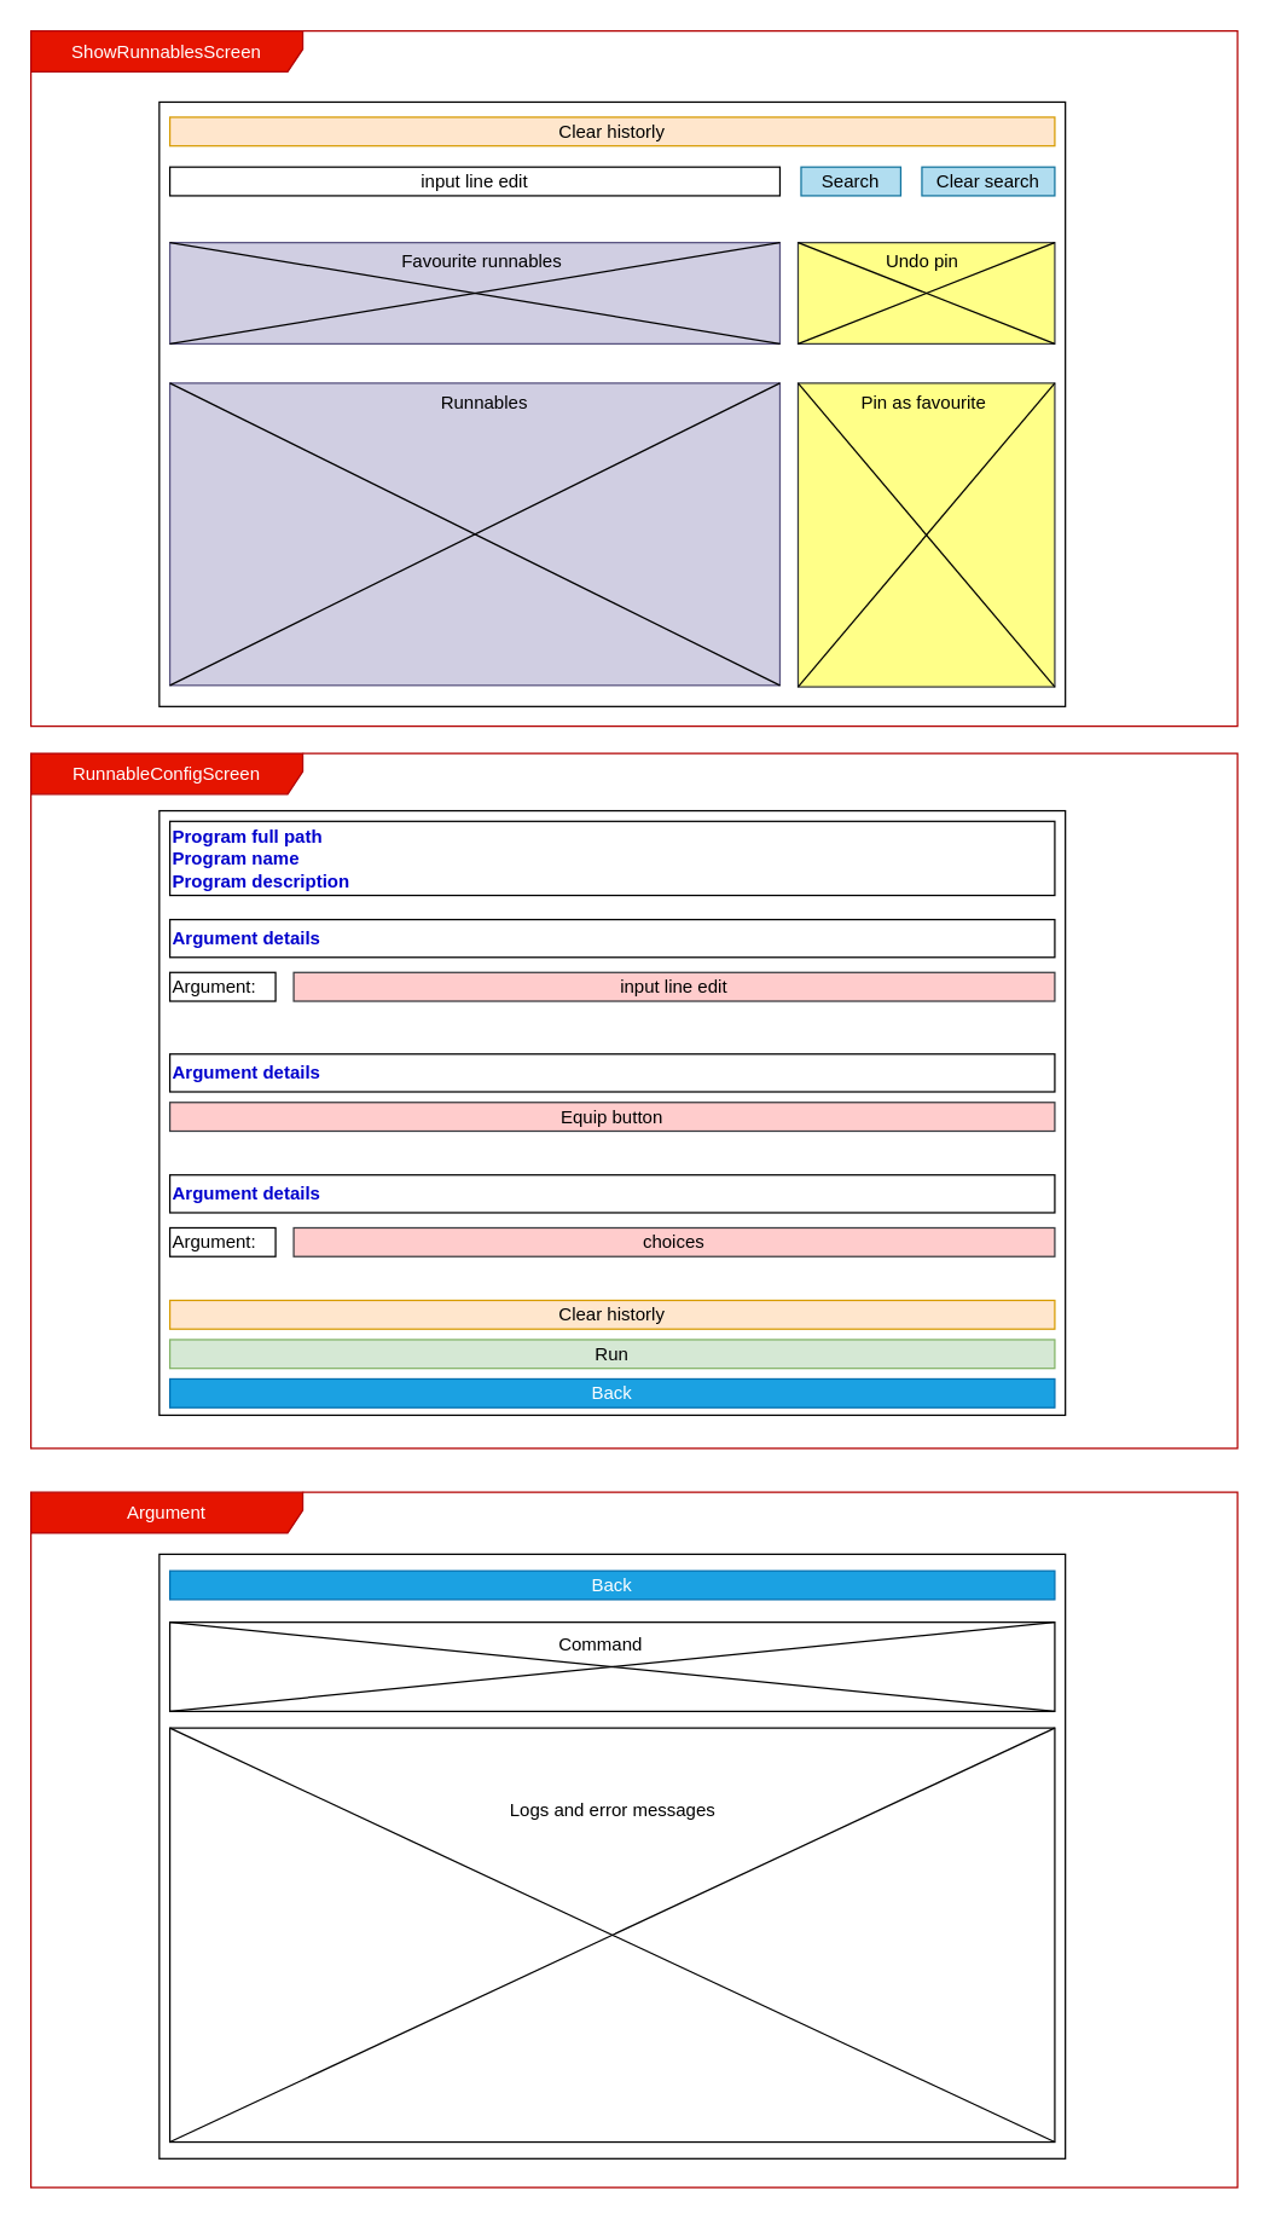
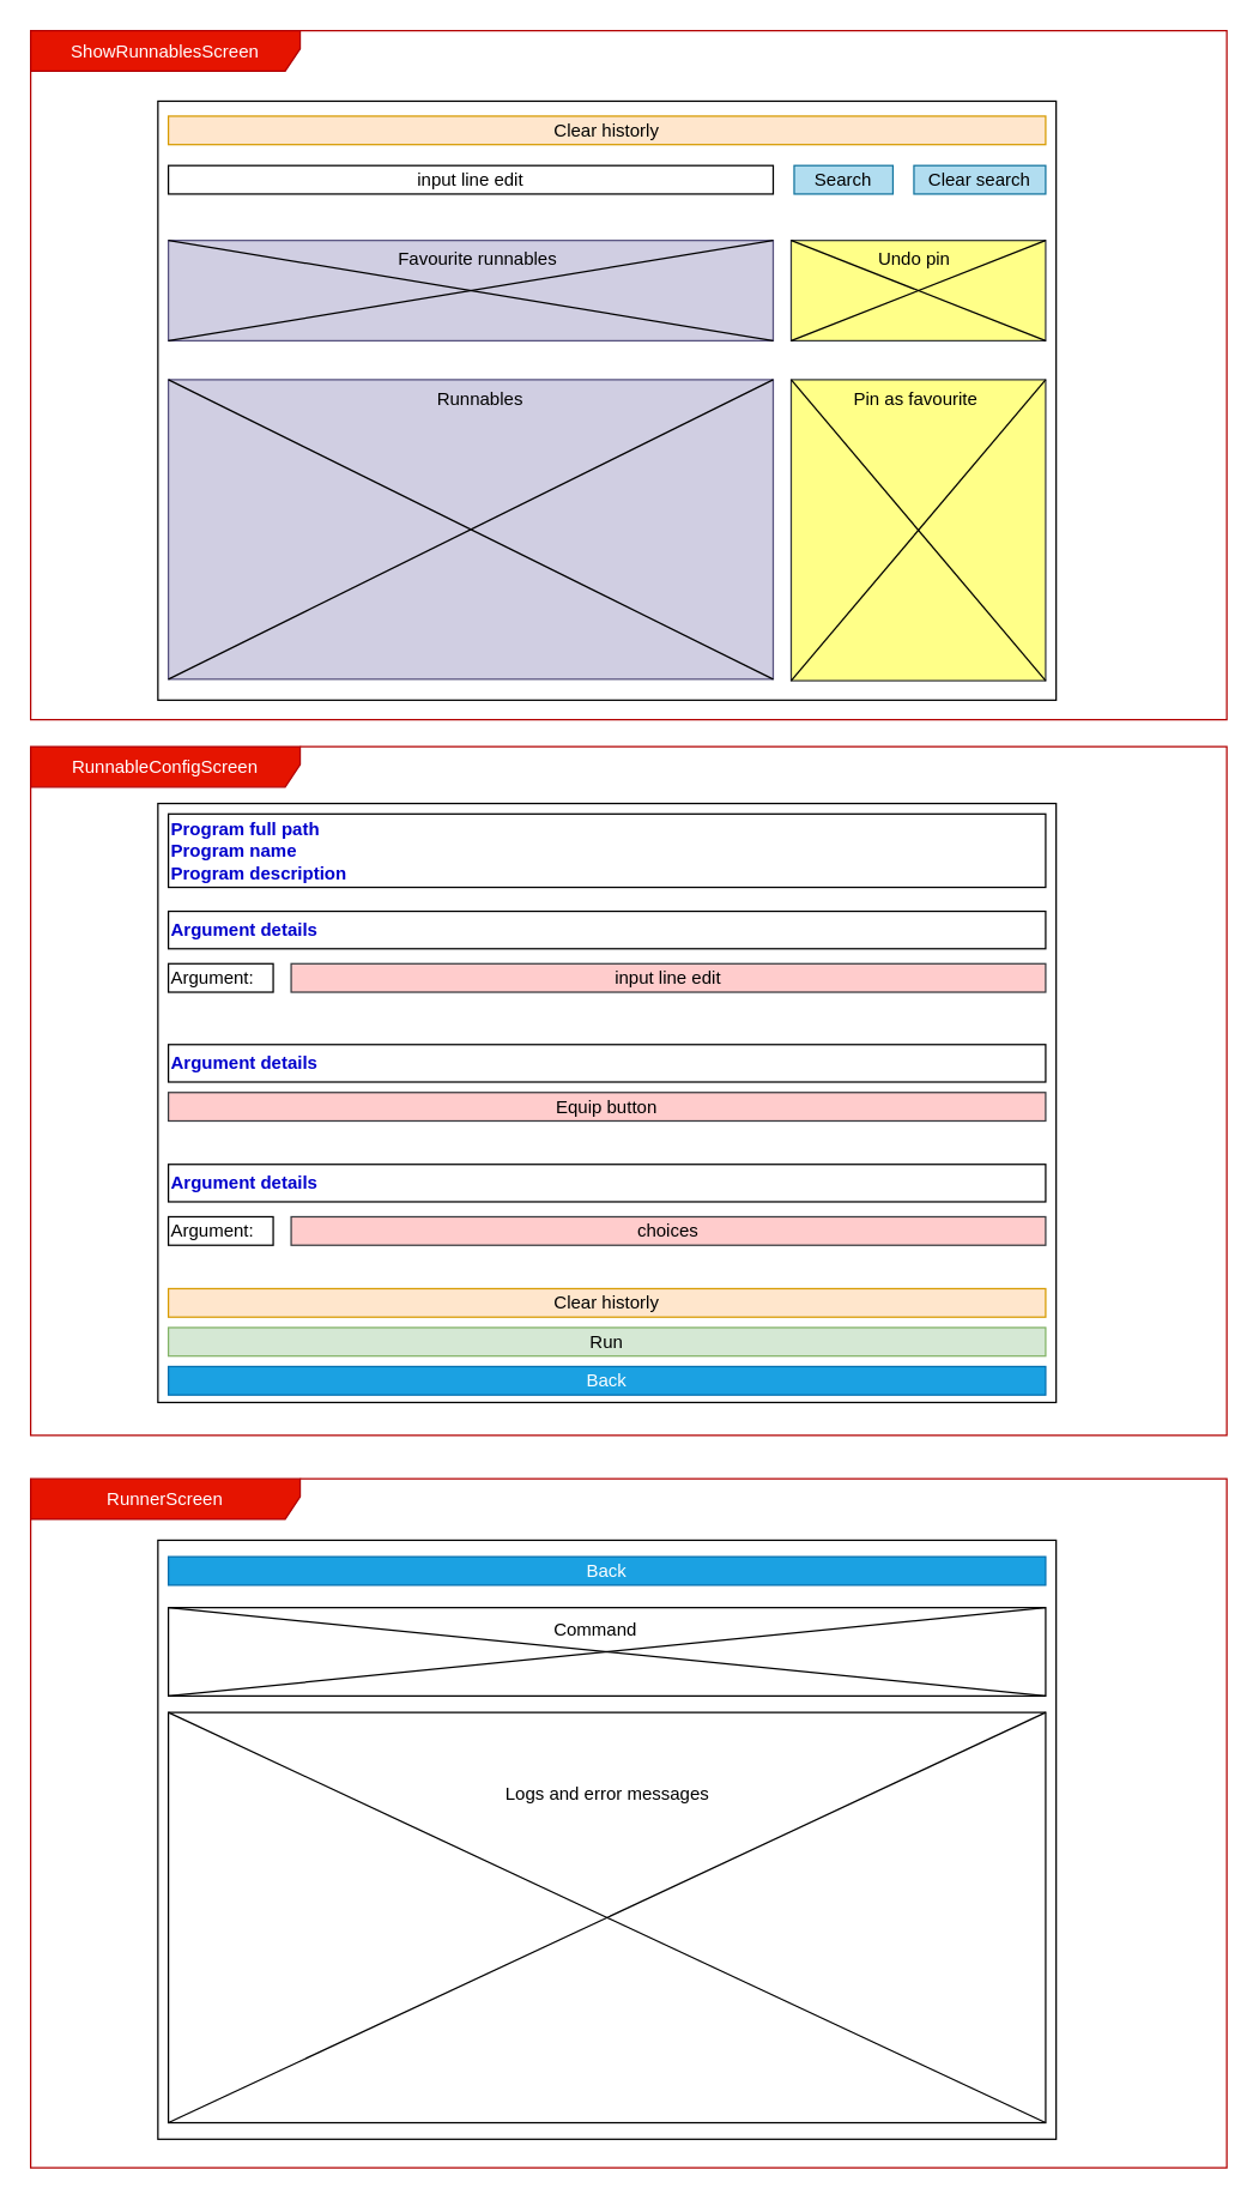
  <mxCell id="0" />
  <mxCell id="1" parent="0" />
  <mxCell id="2" value="" style="rounded=0;whiteSpace=wrap;html=1;" vertex="1" parent="1"><mxGeometry x="105" y="67" width="600" height="400" as="geometry" /></mxCell>
  <mxCell id="3" value="Clear historly" style="rounded=0;whiteSpace=wrap;html=1;fillColor=#ffe6cc;strokeColor=#d79b00;" vertex="1" parent="1"><mxGeometry x="112" y="77" width="586" height="19" as="geometry" /></mxCell>
  <mxCell id="4" value="input line edit" style="rounded=0;whiteSpace=wrap;html=1;" vertex="1" parent="1"><mxGeometry x="112" y="110" width="404" height="19" as="geometry" /></mxCell>
  <mxCell id="5" value="Search" style="rounded=0;whiteSpace=wrap;html=1;fillColor=#b1ddf0;strokeColor=#10739e;" vertex="1" parent="1"><mxGeometry x="530" y="110" width="66" height="19" as="geometry" /></mxCell>
  <mxCell id="6" value="Clear search" style="rounded=0;whiteSpace=wrap;html=1;fillColor=#b1ddf0;strokeColor=#10739e;" vertex="1" parent="1"><mxGeometry x="610" y="110" width="88" height="19" as="geometry" /></mxCell>
  <mxCell id="7" value="" style="rounded=0;whiteSpace=wrap;html=1;fillColor=#d0cee2;strokeColor=#56517e;" vertex="1" parent="1"><mxGeometry x="112" y="160" width="404" height="67" as="geometry" /></mxCell>
  <mxCell id="8" value="" style="endArrow=none;html=1;rounded=0;exitX=0;exitY=1;exitDx=0;exitDy=0;entryX=1;entryY=0;entryDx=0;entryDy=0;" edge="1" parent="1" source="7" target="7"><mxGeometry width="50" height="50" relative="1" as="geometry"><mxPoint x="594" y="376" as="sourcePoint" /><mxPoint x="644" y="326" as="targetPoint" /></mxGeometry></mxCell>
  <mxCell id="9" value="" style="endArrow=none;html=1;rounded=0;exitX=0;exitY=0;exitDx=0;exitDy=0;entryX=1;entryY=1;entryDx=0;entryDy=0;" edge="1" parent="1" source="7" target="7"><mxGeometry width="50" height="50" relative="1" as="geometry"><mxPoint x="122" y="237" as="sourcePoint" /><mxPoint x="526" y="170" as="targetPoint" /></mxGeometry></mxCell>
  <mxCell id="10" value="Favourite runnables&amp;nbsp;" style="text;html=1;align=center;verticalAlign=middle;resizable=0;points=[];autosize=1;strokeColor=none;fillColor=none;" vertex="1" parent="1"><mxGeometry x="256" y="160" width="127" height="26" as="geometry" /></mxCell>
  <mxCell id="11" value="" style="rounded=0;whiteSpace=wrap;html=1;fillColor=#ffff88;strokeColor=#36393d;" vertex="1" parent="1"><mxGeometry x="528" y="160" width="170" height="67" as="geometry" /></mxCell>
  <mxCell id="12" value="" style="endArrow=none;html=1;rounded=0;exitX=0;exitY=1;exitDx=0;exitDy=0;entryX=1;entryY=0;entryDx=0;entryDy=0;" edge="1" parent="1" source="11" target="11"><mxGeometry width="50" height="50" relative="1" as="geometry"><mxPoint x="122" y="237" as="sourcePoint" /><mxPoint x="526" y="170" as="targetPoint" /></mxGeometry></mxCell>
  <mxCell id="13" value="" style="endArrow=none;html=1;rounded=0;exitX=0;exitY=0;exitDx=0;exitDy=0;entryX=1;entryY=1;entryDx=0;entryDy=0;" edge="1" parent="1" source="11" target="11"><mxGeometry width="50" height="50" relative="1" as="geometry"><mxPoint x="538" y="237" as="sourcePoint" /><mxPoint x="708" y="170" as="targetPoint" /></mxGeometry></mxCell>
  <mxCell id="14" value="Undo pin" style="text;html=1;align=center;verticalAlign=middle;resizable=0;points=[];autosize=1;strokeColor=none;fillColor=none;" vertex="1" parent="1"><mxGeometry x="577" y="160" width="66" height="26" as="geometry" /></mxCell>
  <mxCell id="15" value="" style="rounded=0;whiteSpace=wrap;html=1;fillColor=#d0cee2;strokeColor=#56517e;" vertex="1" parent="1"><mxGeometry x="112" y="253" width="404" height="200" as="geometry" /></mxCell>
  <mxCell id="16" value="" style="endArrow=none;html=1;rounded=0;exitX=0;exitY=1;exitDx=0;exitDy=0;entryX=1;entryY=0;entryDx=0;entryDy=0;" edge="1" parent="1" source="15" target="15"><mxGeometry width="50" height="50" relative="1" as="geometry"><mxPoint x="594" y="469" as="sourcePoint" /><mxPoint x="644" y="419" as="targetPoint" /></mxGeometry></mxCell>
  <mxCell id="17" value="" style="endArrow=none;html=1;rounded=0;exitX=0;exitY=0;exitDx=0;exitDy=0;entryX=1;entryY=1;entryDx=0;entryDy=0;" edge="1" parent="1" source="15" target="15"><mxGeometry width="50" height="50" relative="1" as="geometry"><mxPoint x="122" y="330" as="sourcePoint" /><mxPoint x="526" y="263" as="targetPoint" /></mxGeometry></mxCell>
  <mxCell id="18" value="Runnables" style="text;html=1;align=center;verticalAlign=middle;resizable=0;points=[];autosize=1;strokeColor=none;fillColor=none;" vertex="1" parent="1"><mxGeometry x="282" y="253" width="75" height="26" as="geometry" /></mxCell>
  <mxCell id="19" value="" style="rounded=0;whiteSpace=wrap;html=1;fillColor=#ffff88;strokeColor=#36393d;" vertex="1" parent="1"><mxGeometry x="528" y="253" width="170" height="201" as="geometry" /></mxCell>
  <mxCell id="20" value="" style="endArrow=none;html=1;rounded=0;exitX=0;exitY=1;exitDx=0;exitDy=0;entryX=1;entryY=0;entryDx=0;entryDy=0;" edge="1" parent="1" source="19" target="19"><mxGeometry width="50" height="50" relative="1" as="geometry"><mxPoint x="122" y="330" as="sourcePoint" /><mxPoint x="526" y="263" as="targetPoint" /></mxGeometry></mxCell>
  <mxCell id="21" value="" style="endArrow=none;html=1;rounded=0;exitX=0;exitY=0;exitDx=0;exitDy=0;entryX=1;entryY=1;entryDx=0;entryDy=0;" edge="1" parent="1" source="19" target="19"><mxGeometry width="50" height="50" relative="1" as="geometry"><mxPoint x="538" y="330" as="sourcePoint" /><mxPoint x="708" y="263" as="targetPoint" /></mxGeometry></mxCell>
  <mxCell id="22" value="Pin as favourite" style="text;html=1;align=center;verticalAlign=middle;resizable=0;points=[];autosize=1;strokeColor=none;fillColor=none;" vertex="1" parent="1"><mxGeometry x="560" y="253" width="101" height="26" as="geometry" /></mxCell>
  <mxCell id="23" value="" style="rounded=0;whiteSpace=wrap;html=1;" vertex="1" parent="1"><mxGeometry x="105" y="536" width="600" height="400" as="geometry" /></mxCell>
  <mxCell id="24" value="Clear historly" style="rounded=0;whiteSpace=wrap;html=1;fillColor=#ffe6cc;strokeColor=#d79b00;" vertex="1" parent="1"><mxGeometry x="112" y="860" width="586" height="19" as="geometry" /></mxCell>
  <mxCell id="25" value="Back" style="rounded=0;whiteSpace=wrap;html=1;fillColor=#1ba1e2;strokeColor=#006EAF;fontColor=#ffffff;" vertex="1" parent="1"><mxGeometry x="112" y="912" width="586" height="19" as="geometry" /></mxCell>
  <mxCell id="26" value="Run" style="rounded=0;whiteSpace=wrap;html=1;fillColor=#d5e8d4;strokeColor=#82b366;" vertex="1" parent="1"><mxGeometry x="112" y="886" width="586" height="19" as="geometry" /></mxCell>
  <mxCell id="27" value="&lt;b&gt;&lt;font color=&quot;#0000cc&quot;&gt;Program full path&lt;/font&gt;&lt;/b&gt;&lt;div&gt;&lt;b&gt;&lt;font color=&quot;#0000cc&quot;&gt;Program name&lt;/font&gt;&lt;/b&gt;&lt;/div&gt;&lt;div&gt;&lt;div&gt;&lt;b&gt;&lt;font color=&quot;#0000cc&quot;&gt;Program description&lt;/font&gt;&lt;/b&gt;&lt;/div&gt;&lt;/div&gt;" style="rounded=0;whiteSpace=wrap;html=1;align=left;" vertex="1" parent="1"><mxGeometry x="112" y="543" width="586" height="49" as="geometry" /></mxCell>
  <mxCell id="28" value="&lt;font color=&quot;#0000cc&quot;&gt;&lt;b&gt;Argument details&lt;/b&gt;&lt;/font&gt;" style="rounded=0;whiteSpace=wrap;html=1;align=left;" vertex="1" parent="1"><mxGeometry x="112" y="608" width="586" height="25" as="geometry" /></mxCell>
  <mxCell id="29" value="input line edit" style="rounded=0;whiteSpace=wrap;html=1;fillColor=#ffcccc;strokeColor=#36393d;" vertex="1" parent="1"><mxGeometry x="194" y="643" width="504" height="19" as="geometry" /></mxCell>
  <mxCell id="30" value="Argument:" style="rounded=0;whiteSpace=wrap;html=1;align=left;" vertex="1" parent="1"><mxGeometry x="112" y="643" width="70" height="19" as="geometry" /></mxCell>
  <mxCell id="31" value="&lt;font color=&quot;#0000cc&quot;&gt;&lt;b&gt;Argument details&lt;/b&gt;&lt;/font&gt;" style="rounded=0;whiteSpace=wrap;html=1;align=left;" vertex="1" parent="1"><mxGeometry x="112" y="697" width="586" height="25" as="geometry" /></mxCell>
  <mxCell id="32" value="Equip button" style="rounded=0;whiteSpace=wrap;html=1;align=center;fillColor=#ffcccc;strokeColor=#36393d;" vertex="1" parent="1"><mxGeometry x="112" y="729" width="586" height="19" as="geometry" /></mxCell>
  <mxCell id="33" value="&lt;font color=&quot;#0000cc&quot;&gt;&lt;b&gt;Argument details&lt;/b&gt;&lt;/font&gt;" style="rounded=0;whiteSpace=wrap;html=1;align=left;" vertex="1" parent="1"><mxGeometry x="112" y="777" width="586" height="25" as="geometry" /></mxCell>
  <mxCell id="34" value="Argument:" style="rounded=0;whiteSpace=wrap;html=1;align=left;" vertex="1" parent="1"><mxGeometry x="112" y="812" width="70" height="19" as="geometry" /></mxCell>
  <mxCell id="35" value="choices" style="rounded=0;whiteSpace=wrap;html=1;fillColor=#ffcccc;strokeColor=#36393d;" vertex="1" parent="1"><mxGeometry x="194" y="812" width="504" height="19" as="geometry" /></mxCell>
  <mxCell id="36" value="" style="rounded=0;whiteSpace=wrap;html=1;" vertex="1" parent="1"><mxGeometry x="105" y="1028" width="600" height="400" as="geometry" /></mxCell>
  <mxCell id="37" value="Back" style="rounded=0;whiteSpace=wrap;html=1;fillColor=#1ba1e2;strokeColor=#006EAF;fontColor=#ffffff;" vertex="1" parent="1"><mxGeometry x="112" y="1039" width="586" height="19" as="geometry" /></mxCell>
  <mxCell id="38" value="" style="rounded=0;whiteSpace=wrap;html=1;" vertex="1" parent="1"><mxGeometry x="112" y="1073" width="586" height="59" as="geometry" /></mxCell>
  <mxCell id="39" value="" style="endArrow=none;html=1;rounded=0;exitX=0;exitY=1;exitDx=0;exitDy=0;entryX=1;entryY=0;entryDx=0;entryDy=0;" edge="1" parent="1" source="38" target="38"><mxGeometry width="50" height="50" relative="1" as="geometry"><mxPoint x="175" y="1227" as="sourcePoint" /><mxPoint x="225" y="1177" as="targetPoint" /></mxGeometry></mxCell>
  <mxCell id="40" value="" style="endArrow=none;html=1;rounded=0;exitX=0;exitY=0;exitDx=0;exitDy=0;entryX=1;entryY=1;entryDx=0;entryDy=0;" edge="1" parent="1" source="38" target="38"><mxGeometry width="50" height="50" relative="1" as="geometry"><mxPoint x="122" y="1142" as="sourcePoint" /><mxPoint x="708" y="1083" as="targetPoint" /></mxGeometry></mxCell>
  <mxCell id="41" value="Command" style="text;html=1;align=center;verticalAlign=middle;resizable=0;points=[];autosize=1;strokeColor=none;fillColor=none;" vertex="1" parent="1"><mxGeometry x="360" y="1075" width="73" height="26" as="geometry" /></mxCell>
  <mxCell id="42" value="" style="rounded=0;whiteSpace=wrap;html=1;" vertex="1" parent="1"><mxGeometry x="112" y="1143" width="586" height="274" as="geometry" /></mxCell>
  <mxCell id="43" value="" style="endArrow=none;html=1;rounded=0;exitX=0;exitY=1;exitDx=0;exitDy=0;entryX=1;entryY=0;entryDx=0;entryDy=0;" edge="1" parent="1" source="42" target="42"><mxGeometry width="50" height="50" relative="1" as="geometry"><mxPoint x="175" y="1297" as="sourcePoint" /><mxPoint x="225" y="1247" as="targetPoint" /></mxGeometry></mxCell>
  <mxCell id="44" value="" style="endArrow=none;html=1;rounded=0;exitX=0;exitY=0;exitDx=0;exitDy=0;entryX=1;entryY=1;entryDx=0;entryDy=0;" edge="1" parent="1" source="42" target="42"><mxGeometry width="50" height="50" relative="1" as="geometry"><mxPoint x="122" y="1212" as="sourcePoint" /><mxPoint x="708" y="1153" as="targetPoint" /></mxGeometry></mxCell>
  <mxCell id="45" value="Logs and error messages" style="text;html=1;align=center;verticalAlign=middle;resizable=0;points=[];autosize=1;strokeColor=none;fillColor=none;" vertex="1" parent="1"><mxGeometry x="328" y="1185" width="154" height="26" as="geometry" /></mxCell>
  <mxCell id="46" value="ShowRunnablesScreen" style="shape=umlFrame;whiteSpace=wrap;html=1;pointerEvents=0;fillColor=#e51400;strokeColor=#B20000;fontColor=#ffffff;width=180;height=27;" vertex="1" parent="1"><mxGeometry x="20" y="20" width="799" height="460" as="geometry" /></mxCell>
  <mxCell id="47" value="RunnableConfigScreen" style="shape=umlFrame;whiteSpace=wrap;html=1;pointerEvents=0;fillColor=#e51400;strokeColor=#B20000;fontColor=#ffffff;width=180;height=27;" vertex="1" parent="1"><mxGeometry x="20" y="498" width="799" height="460" as="geometry" /></mxCell>
- <mxCell id="48" value="Argument" style="shape=umlFrame;whiteSpace=wrap;html=1;pointerEvents=0;fillColor=#e51400;strokeColor=#B20000;fontColor=#ffffff;width=180;height=27;" vertex="1" parent="1"><mxGeometry x="20" y="987" width="799" height="460" as="geometry" /></mxCell>
+ <mxCell id="48" value="RunnerScreen" style="shape=umlFrame;whiteSpace=wrap;html=1;pointerEvents=0;fillColor=#e51400;strokeColor=#B20000;fontColor=#ffffff;width=180;height=27;" vertex="1" parent="1"><mxGeometry x="20" y="987" width="799" height="460" as="geometry" /></mxCell>
